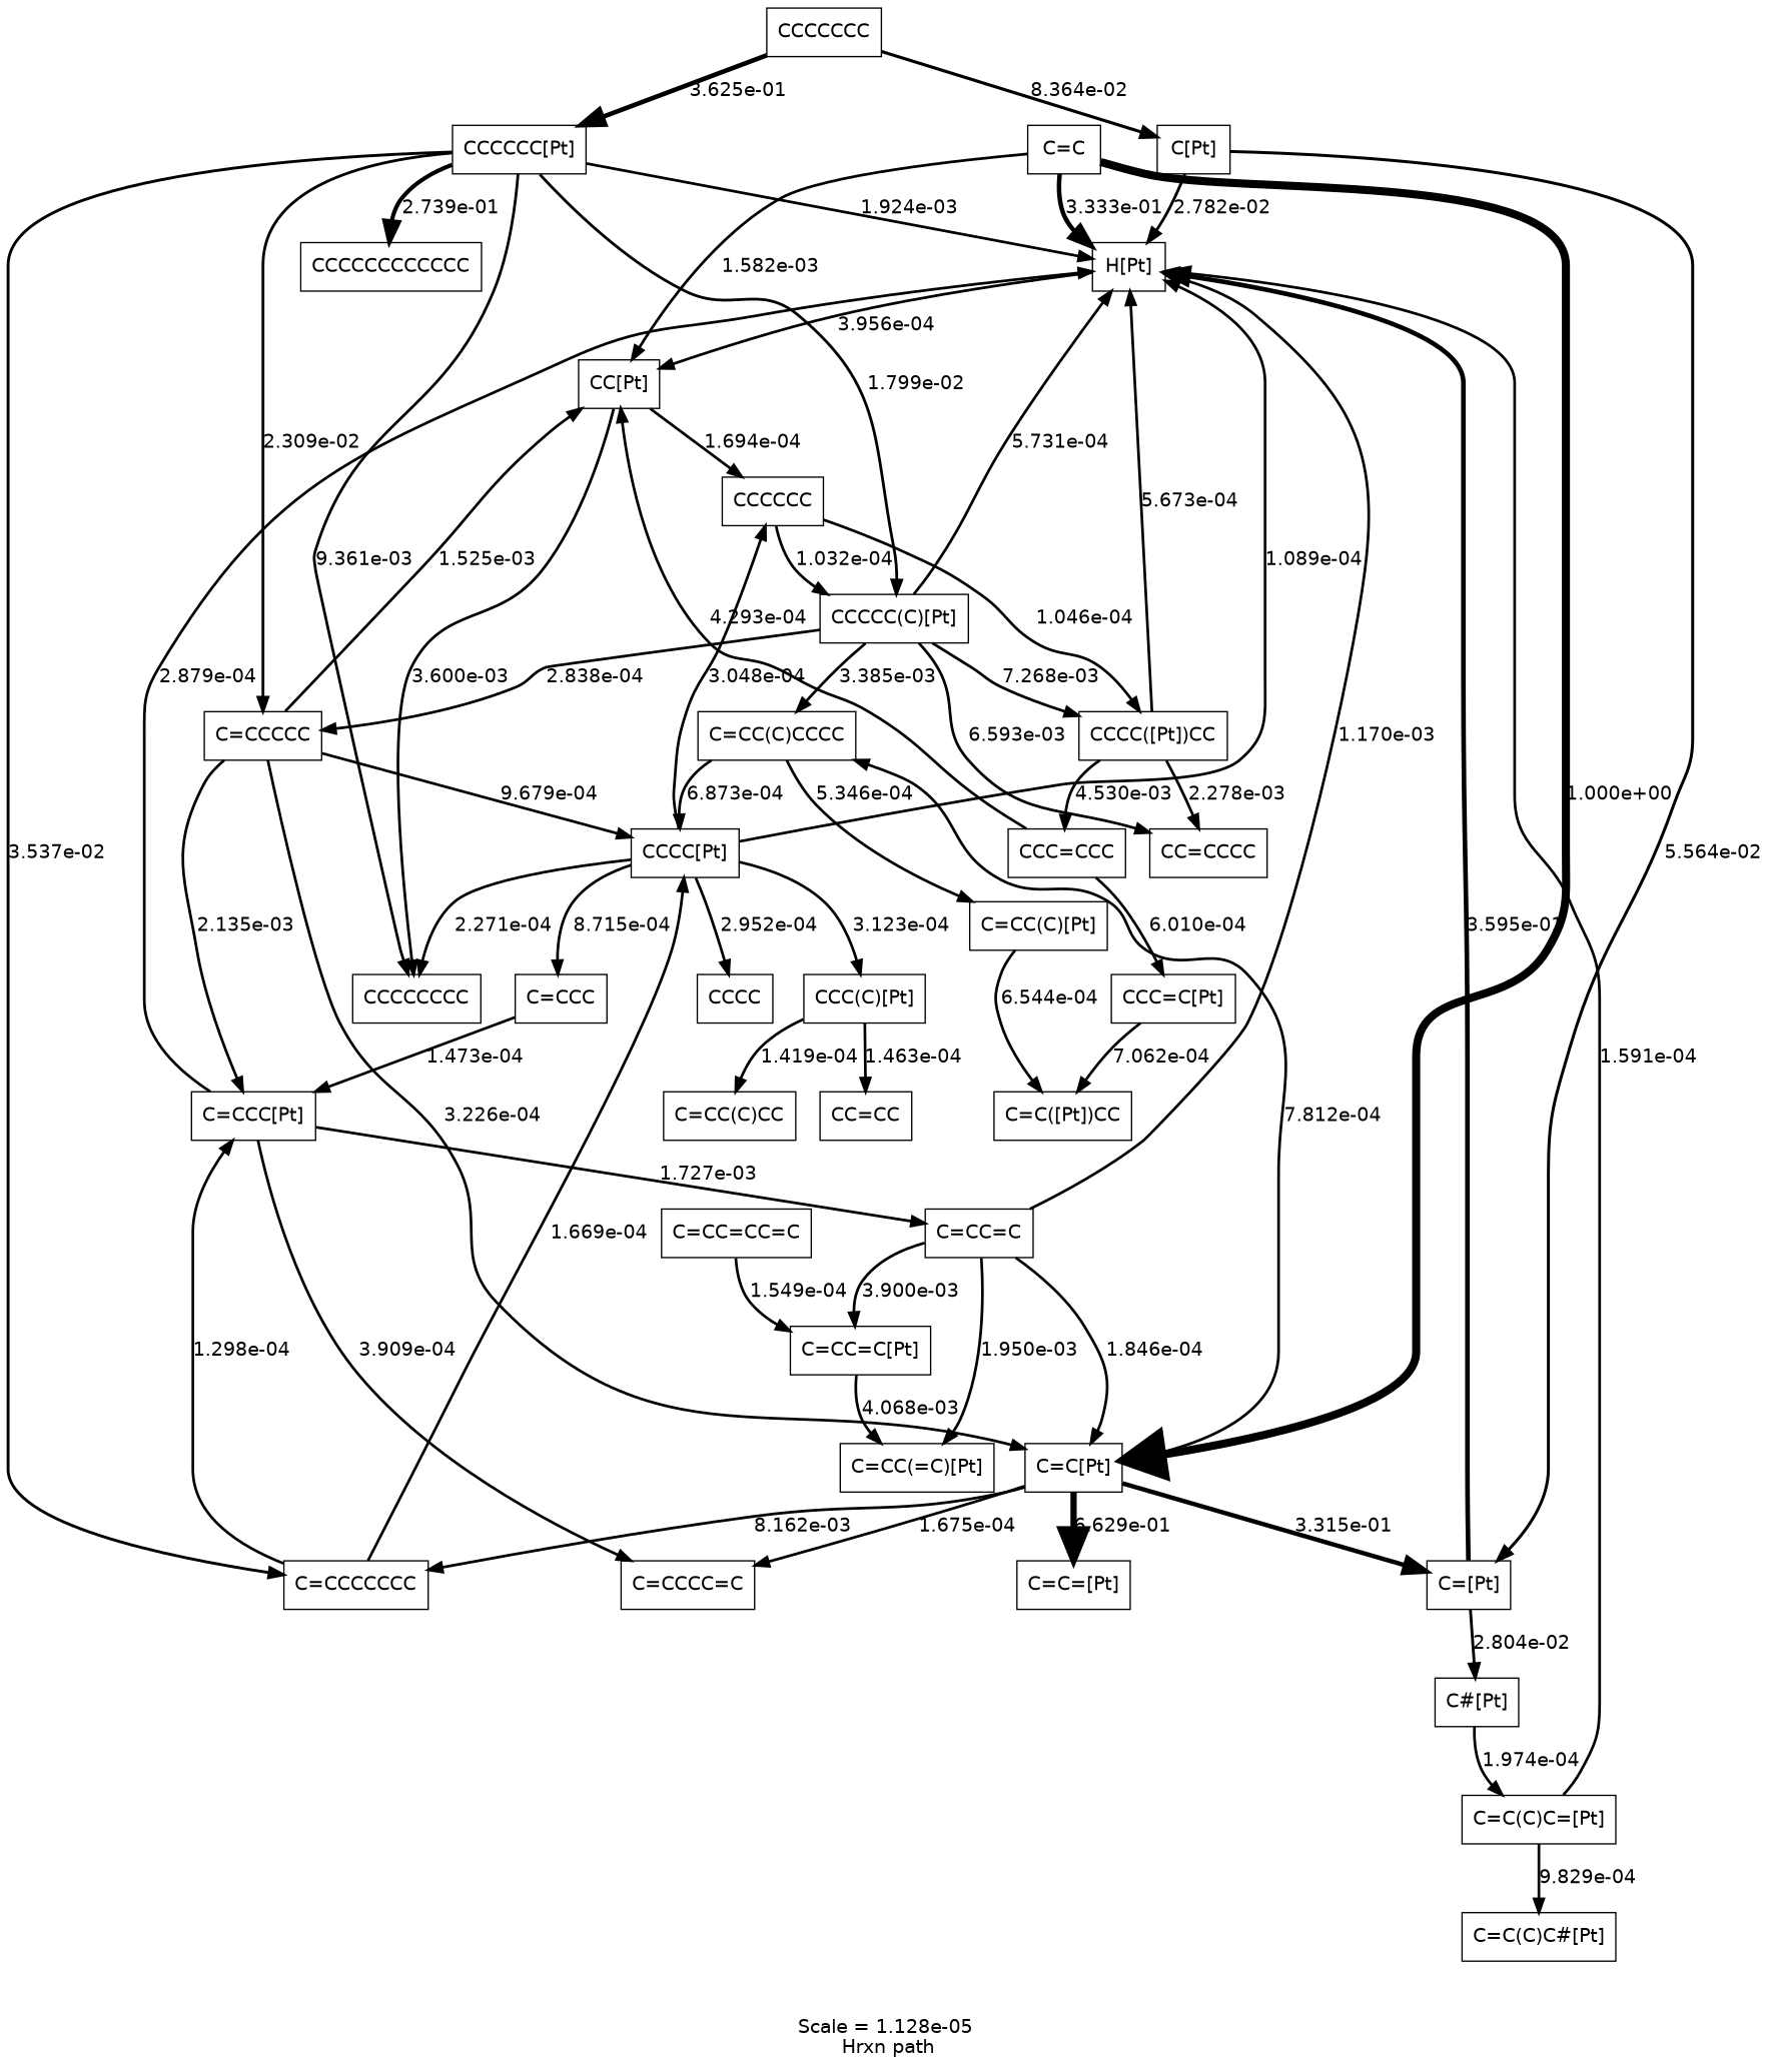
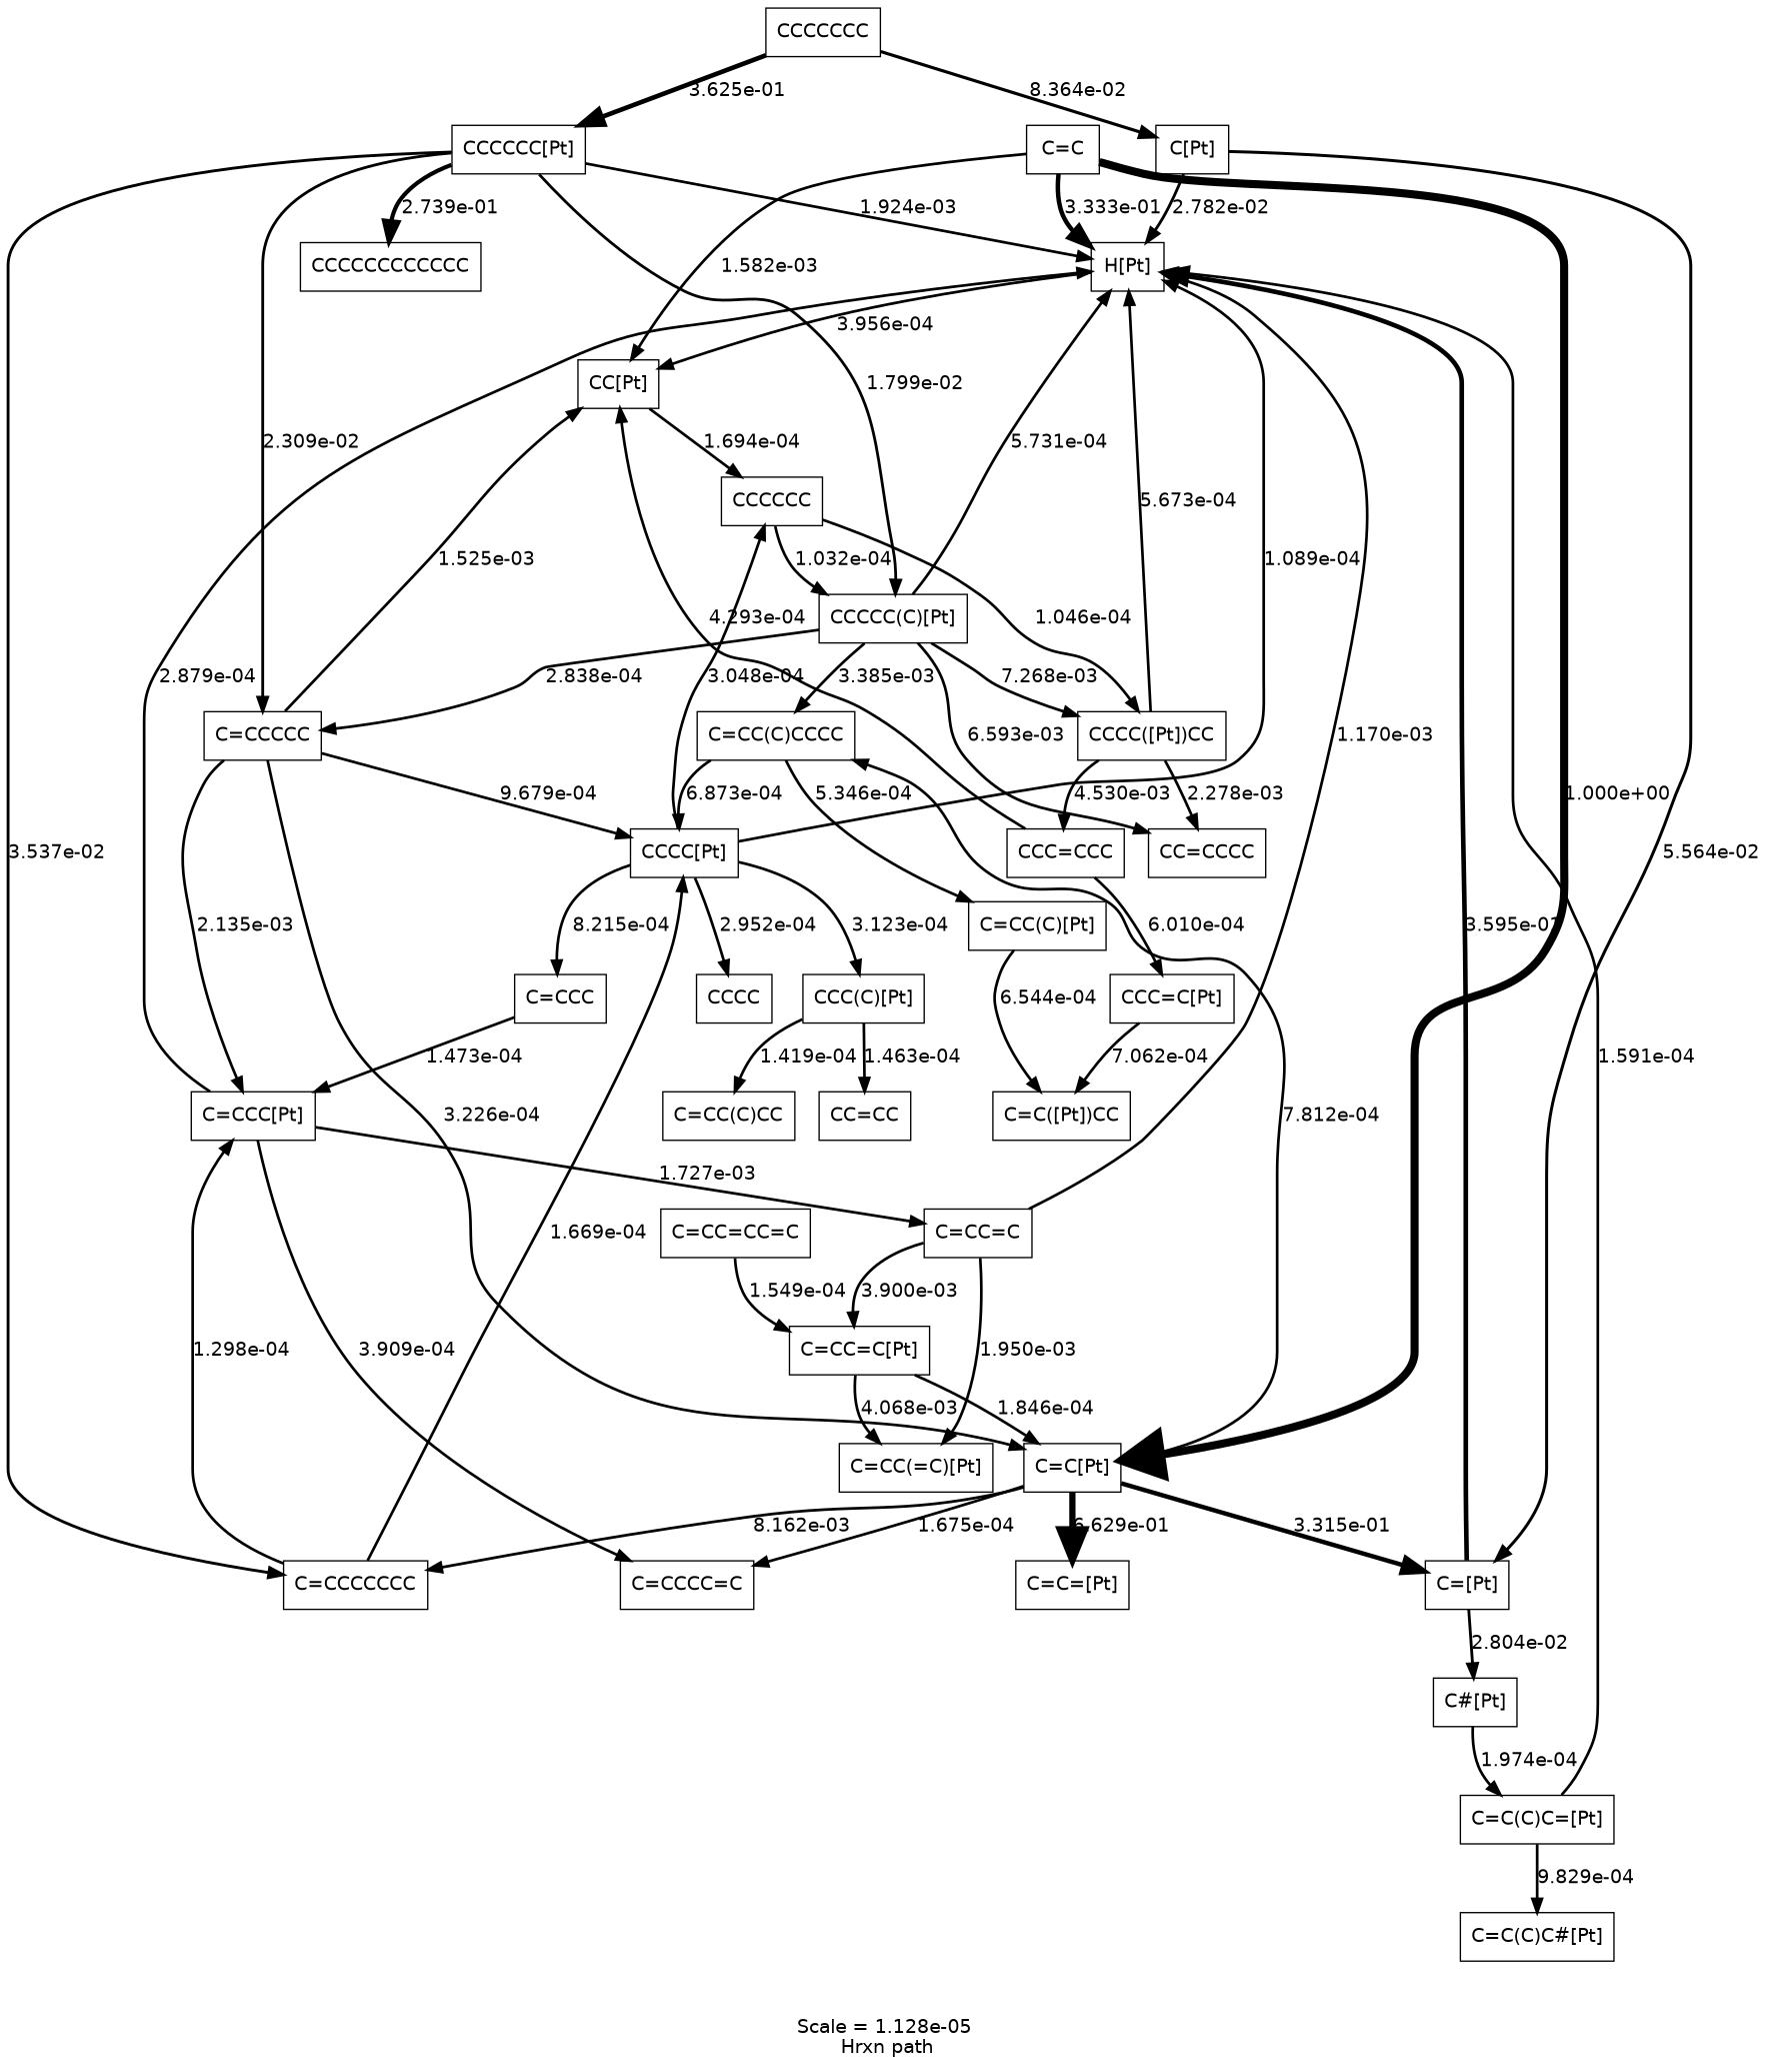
  digraph {
    fontname=Helvetica
    label="Scale = 1.128e-05\l Hrxn path"
    node [fontname=Helvetica shape=box]
    edge [fontname=Helvetica]
    n1 [label="C=C"]
    n2 [label="H[Pt]"]
    n3 [label="C=C[Pt]"]
    n4 [label="CC[Pt]"]
    n5 [label="C=CCCC=C"]
    n6 [label="C=CC(C)CCCC"]
    n7 [label="C=[Pt]"]
    n8 [label="C=CCCCCCC"]
    n9 [label="C=C=[Pt]"]
    n10 [label=CCCCCC]
-   n11 [label=CCCCCCCC]
    n12 [label="CCCC[Pt]"]
    n13 [label="C=CC(C)[Pt]"]
    n14 [label="C#[Pt]"]
    n15 [label="C=CCC[Pt]"]
    n16 [label="CCCCC(C)[Pt]"]
    n17 [label="CCCC([Pt])CC"]
    n18 [label="C=CCC"]
    n19 [label="CCC(C)[Pt]"]
    n20 [label=CCCC]
    n21 [label="C=C([Pt])CC"]
    n22 [label="C=C(C)C=[Pt]"]
    n23 [label="C=CC=C"]
    n24 [label="C=CC=C[Pt]"]
    n25 [label="C=CC(=C)[Pt]"]
    n26 [label="C=CCCCC"]
    n27 [label="CC=CCCC"]
    n28 [label="CCC=CCC"]
    n29 [label="CC=CC"]
    n30 [label="C=CC(C)CC"]
    n31 [label="C=C(C)C#[Pt]"]
    n32 [label="CCC=C[Pt]"]
    n33 [label="CCCCCC[Pt]"]
    n34 [label=CCCCCCCCCCCC]
    n35 [label=CCCCCCC]
    n36 [label="C[Pt]"]
    n37 [label="C=CC=CC=C"]
    n1 -> n2 [arrowsize=1.6666672576255963 label="3.333e-01" penwidth=3.3333345152511926]
    n1 -> n3 [arrowsize=3.0 label="1.000e+00" penwidth=6.0]
    n1 -> n4 [arrowsize=1.00316450031427 label="1.582e-03" penwidth=2.00632900062854]
    n2 -> n4 [arrowsize=1.0007911241912426 label="3.956e-04" penwidth=2.001582248382485]
    n3 -> n5 [arrowsize=1.0003350776134556 label="1.675e-04" penwidth=2.0006701552269113]
    n3 -> n6 [arrowsize=1.001562493046229 label="7.812e-04" penwidth=2.003124986092458]
    n3 -> n7 [arrowsize=1.6629885497583465 label="3.315e-01" penwidth=3.325977099516693]
    n3 -> n8 [arrowsize=1.0163233552733284 label="8.162e-03" penwidth=2.032646710546657]
    n3 -> n9 [arrowsize=2.3257801435841667 label="6.629e-01" penwidth=4.6515602871683335]
    n4 -> n10 [arrowsize=1.0003387173295033 label="1.694e-04" penwidth=2.0006774346590066]
-   n4 -> n11 [arrowsize=1.007200865287973 label="3.600e-03" penwidth=2.014401730575946]
    n6 -> n12 [arrowsize=1.0013746310224434 label="6.873e-04" penwidth=2.002749262044887]
    n6 -> n13 [arrowsize=1.0010691568701535 label="5.346e-04" penwidth=2.002138313740307]
    n7 -> n2 [arrowsize=1.7190735070000347 label="3.595e-01" penwidth=3.4381470140000694]
    n7 -> n14 [arrowsize=1.056084957220951 label="2.804e-02" penwidth=2.112169914441902]
    n8 -> n12 [arrowsize=1.0003338975866647 label="1.669e-04" penwidth=2.0006677951733294]
    n8 -> n15 [arrowsize=1.0002596979062766 label="1.298e-04" penwidth=2.000519395812553]
    n10 -> n16 [arrowsize=1.000206471322845 label="1.032e-04" penwidth=2.00041294264569]
    n10 -> n17 [arrowsize=1.0002091967344209 label="1.046e-04" penwidth=2.0004183934688418]
    n12 -> n2 [arrowsize=1.0002178687218766 label="1.089e-04" penwidth=2.000435737443753]
    n12 -> n10 [arrowsize=1.0006096926823227 label="3.048e-04" penwidth=2.0012193853646454]
-   n12 -> n11 [arrowsize=1.000454105192605 label="2.271e-04" penwidth=2.00090821038521]
-   n12 -> n18 [arrowsize=1.0017429533200577 label="8.715e-04" penwidth=2.0034859066401154]
+   n12 -> n18 [arrowsize=1.0017429533200577 label="8.215e-04" penwidth=2.0034859066401154]
    n12 -> n19 [arrowsize=1.0006245559671876 label="3.123e-04" penwidth=2.001249111934375]
    n12 -> n20 [arrowsize=1.0005903679707469 label="2.952e-04" penwidth=2.0011807359414937]
    n13 -> n21 [arrowsize=1.001308861747037 label="6.544e-04" penwidth=2.002617723494074]
    n14 -> n22 [arrowsize=1.0003948337910604 label="1.974e-04" penwidth=2.000789667582121]
    n15 -> n2 [arrowsize=1.0005757531722927 label="2.879e-04" penwidth=2.0011515063445855]
    n15 -> n5 [arrowsize=1.0007818493012228 label="3.909e-04" penwidth=2.0015636986024457]
    n15 -> n23 [arrowsize=1.0034545261075343 label="1.727e-03" penwidth=2.0069090522150685]
    n16 -> n2 [arrowsize=1.001146148161337 label="5.731e-04" penwidth=2.002292296322674]
    n16 -> n6 [arrowsize=1.0067708292025186 label="3.385e-03" penwidth=2.013541658405037]
    n16 -> n17 [arrowsize=1.0145362600124508 label="7.268e-03" penwidth=2.0290725200249016]
    n16 -> n26 [arrowsize=1.000567589695186 label="2.838e-04" penwidth=2.001135179390372]
    n16 -> n27 [arrowsize=1.0131861935772177 label="6.593e-03" penwidth=2.0263723871544355]
    n17 -> n2 [arrowsize=1.001134604753137 label="5.673e-04" penwidth=2.002269209506274]
    n17 -> n27 [arrowsize=1.0045558116394537 label="2.278e-03" penwidth=2.0091116232789075]
    n17 -> n28 [arrowsize=1.0090594595882971 label="4.530e-03" penwidth=2.0181189191765943]
    n18 -> n15 [arrowsize=1.0002946718899128 label="1.473e-04" penwidth=2.0005893437798257]
    n19 -> n29 [arrowsize=1.0002926527155067 label="1.463e-04" penwidth=2.0005853054310134]
    n19 -> n30 [arrowsize=1.0002837352789329 label="1.419e-04" penwidth=2.0005674705578658]
    n22 -> n2 [arrowsize=1.0003182101091093 label="1.591e-04" penwidth=2.0006364202182185]
    n22 -> n31 [arrowsize=1.0019657125877703 label="9.829e-04" penwidth=2.0039314251755407]
    n23 -> n2 [arrowsize=1.0023398601299365 label="1.170e-03" penwidth=2.004679720259873]
-   n23 -> n3 [arrowsize=1.000369130676244 label="1.846e-04" penwidth=2.000738261352488]
+   n24 -> n3 [arrowsize=1.000369130676244 label="1.846e-04" penwidth=2.000738261352488]
    n23 -> n24 [arrowsize=1.007799539035516 label="3.900e-03" penwidth=2.015599078071032]
    n23 -> n25 [arrowsize=1.0038997616141723 label="1.950e-03" penwidth=2.0077995232283445]
    n24 -> n25 [arrowsize=1.008135197895757 label="4.068e-03" penwidth=2.016270395791514]
    n26 -> n3 [arrowsize=1.0006452509175048 label="3.226e-04" penwidth=2.0012905018350096]
    n26 -> n4 [arrowsize=1.0030500033323921 label="1.525e-03" penwidth=2.0061000066647843]
    n26 -> n12 [arrowsize=1.0019357332508698 label="9.679e-04" penwidth=2.0038714665017396]
    n26 -> n15 [arrowsize=1.0042700010486802 label="2.135e-03" penwidth=2.0085400020973605]
    n28 -> n4 [arrowsize=1.0008585929972207 label="4.293e-04" penwidth=2.0017171859944414]
    n28 -> n32 [arrowsize=1.0012020312598706 label="6.010e-04" penwidth=2.0024040625197412]
    n32 -> n21 [arrowsize=1.0014123091076768 label="7.062e-04" penwidth=2.0028246182153535]
    n33 -> n2 [arrowsize=1.0038484458225083 label="1.924e-03" penwidth=2.0076968916450166]
    n33 -> n8 [arrowsize=1.0707342381287026 label="3.537e-02" penwidth=2.141468476257405]
-   n33 -> n11 [arrowsize=1.0187222171277965 label="9.361e-03" penwidth=2.037444434255593]
    n33 -> n16 [arrowsize=1.0359869752947302 label="1.799e-02" penwidth=2.0719739505894603]
    n33 -> n26 [arrowsize=1.0461813143203753 label="2.309e-02" penwidth=2.0923626286407506]
    n33 -> n34 [arrowsize=1.5478675755492342 label="2.739e-01" penwidth=3.0957351510984683]
    n35 -> n33 [arrowsize=1.7249070694304969 label="3.625e-01" penwidth=3.4498141388609938]
    n35 -> n36 [arrowsize=1.1672863295713618 label="8.364e-02" penwidth=2.3345726591427236]
    n36 -> n2 [arrowsize=1.0556420915756672 label="2.782e-02" penwidth=2.1112841831513345]
    n36 -> n7 [arrowsize=1.1112841831508735 label="5.564e-02" penwidth=2.222568366301747]
    n37 -> n24 [arrowsize=1.0003097641240863 label="1.549e-04" penwidth=2.0006195282481727]
  }
